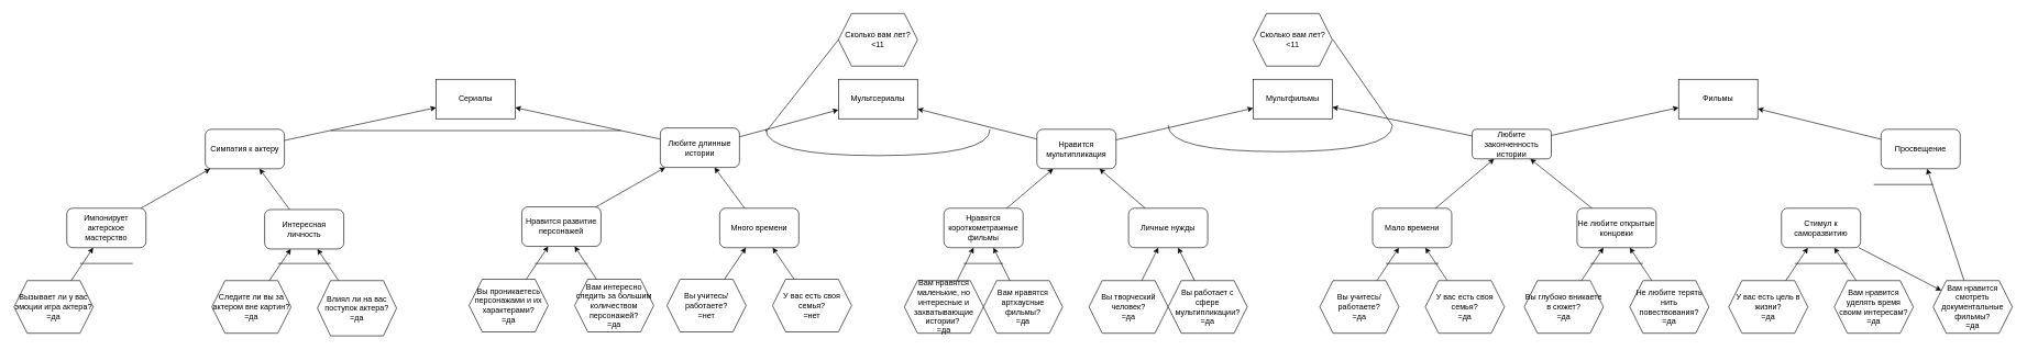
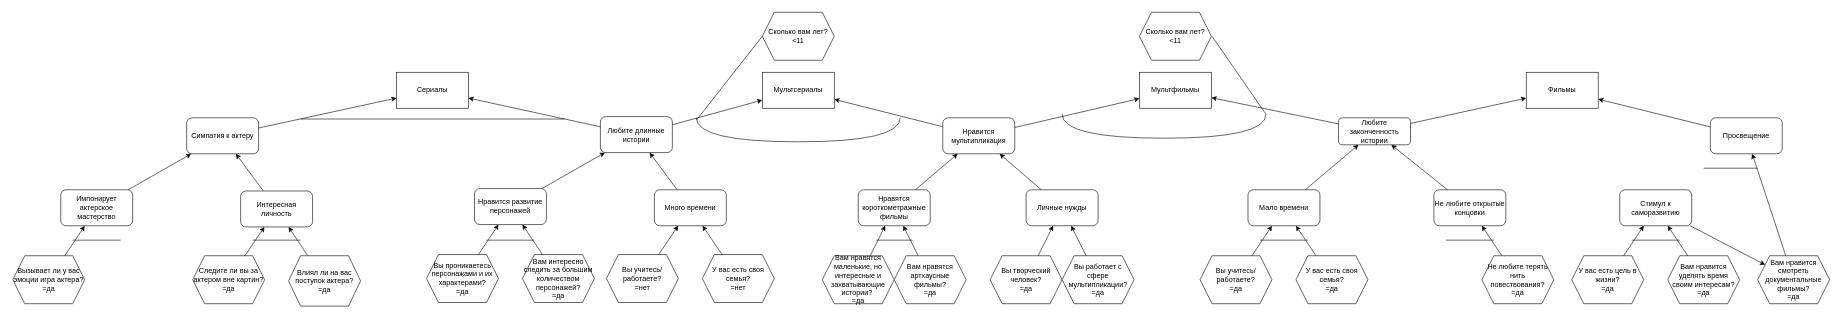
  <mxCell id="0" />
  <mxCell id="1" parent="0" />
  <mxCell id="2" value="Фильмы" style="rounded=0;whiteSpace=wrap;html=1;" parent="1" vertex="1"><mxGeometry x="2544" y="120" width="120" height="60" as="geometry" /></mxCell>
  <mxCell id="3" value="Мультфильмы" style="rounded=0;whiteSpace=wrap;html=1;" parent="1" vertex="1"><mxGeometry x="1899" y="120" width="120" height="60" as="geometry" /></mxCell>
  <mxCell id="4" value="Не любите открытые концовки" style="rounded=1;whiteSpace=wrap;html=1;" parent="1" vertex="1"><mxGeometry x="2390" y="316" width="120" height="60" as="geometry" /></mxCell>
  <mxCell id="5" value="Любите законченность истории" style="rounded=1;whiteSpace=wrap;html=1;" parent="1" vertex="1"><mxGeometry x="2231" y="196" width="120" height="45" as="geometry" /></mxCell>
  <mxCell id="6" value="Не любите терять нить повествования?&lt;br&gt;=да" style="shape=hexagon;perimeter=hexagonPerimeter2;whiteSpace=wrap;html=1;fixedSize=1;" parent="1" vertex="1"><mxGeometry x="2470" y="426" width="120" height="80" as="geometry" /></mxCell>
- <mxCell id="7" value="Вы глубоко вникаете в сюжет?&lt;br&gt;=да" style="shape=hexagon;perimeter=hexagonPerimeter2;whiteSpace=wrap;html=1;fixedSize=1;" parent="1" vertex="1"><mxGeometry x="2310" y="426" width="120" height="80" as="geometry" /></mxCell>
  <mxCell id="8" value="Мало времени" style="rounded=1;whiteSpace=wrap;html=1;" parent="1" vertex="1"><mxGeometry x="2080" y="316" width="120" height="60" as="geometry" /></mxCell>
  <mxCell id="9" value="У вас есть своя семья?&lt;br&gt;=да" style="shape=hexagon;perimeter=hexagonPerimeter2;whiteSpace=wrap;html=1;fixedSize=1;" parent="1" vertex="1"><mxGeometry x="2160" y="426" width="120" height="80" as="geometry" /></mxCell>
  <mxCell id="10" value="Вы учитесь/работаете?&lt;br&gt;=да" style="shape=hexagon;perimeter=hexagonPerimeter2;whiteSpace=wrap;html=1;fixedSize=1;" parent="1" vertex="1"><mxGeometry x="2000" y="426" width="120" height="80" as="geometry" /></mxCell>
  <mxCell id="11" value="Просвещение" style="rounded=1;whiteSpace=wrap;html=1;" parent="1" vertex="1"><mxGeometry x="2851" y="196" width="120" height="60" as="geometry" /></mxCell>
  <mxCell id="12" value="Вам нравится смотреть документальные фильмы?&lt;br&gt;=да" style="shape=hexagon;perimeter=hexagonPerimeter2;whiteSpace=wrap;html=1;fixedSize=1;" parent="1" vertex="1"><mxGeometry x="2930" y="426" width="120" height="80" as="geometry" /></mxCell>
  <mxCell id="13" value="Стимул к саморазвитию" style="rounded=1;whiteSpace=wrap;html=1;" parent="1" vertex="1"><mxGeometry x="2700" y="316" width="120" height="60" as="geometry" /></mxCell>
  <mxCell id="14" value="Вам нравится уделять время своим интересам?&lt;br&gt;=да" style="shape=hexagon;perimeter=hexagonPerimeter2;whiteSpace=wrap;html=1;fixedSize=1;" parent="1" vertex="1"><mxGeometry x="2780" y="426" width="120" height="80" as="geometry" /></mxCell>
  <mxCell id="15" value="У вас есть цель в жизни?&lt;br&gt;=да" style="shape=hexagon;perimeter=hexagonPerimeter2;whiteSpace=wrap;html=1;fixedSize=1;" parent="1" vertex="1"><mxGeometry x="2620" y="426" width="120" height="80" as="geometry" /></mxCell>
  <mxCell id="16" value="" style="endArrow=classic;html=1;rounded=0;" parent="1" source="8" target="5" edge="1"><mxGeometry width="50" height="50" relative="1" as="geometry"><mxPoint x="2650" y="46" as="sourcePoint" /><mxPoint x="2700" y="-4" as="targetPoint" /></mxGeometry></mxCell>
  <mxCell id="17" value="" style="endArrow=classic;html=1;rounded=0;" parent="1" source="4" target="5" edge="1"><mxGeometry width="50" height="50" relative="1" as="geometry"><mxPoint x="2650" y="46" as="sourcePoint" /><mxPoint x="2700" y="-4" as="targetPoint" /></mxGeometry></mxCell>
  <mxCell id="18" value="" style="endArrow=classic;html=1;rounded=0;" parent="1" source="13" target="12" edge="1"><mxGeometry width="50" height="50" relative="1" as="geometry"><mxPoint x="2660" y="46" as="sourcePoint" /><mxPoint x="2710" y="-4" as="targetPoint" /></mxGeometry></mxCell>
  <mxCell id="19" value="" style="endArrow=classic;html=1;rounded=0;" parent="1" source="10" target="8" edge="1"><mxGeometry width="50" height="50" relative="1" as="geometry"><mxPoint x="2650" y="46" as="sourcePoint" /><mxPoint x="2700" y="-4" as="targetPoint" /></mxGeometry></mxCell>
  <mxCell id="20" value="" style="endArrow=classic;html=1;rounded=0;" parent="1" source="9" target="8" edge="1"><mxGeometry width="50" height="50" relative="1" as="geometry"><mxPoint x="2650" y="46" as="sourcePoint" /><mxPoint x="2700" y="-4" as="targetPoint" /></mxGeometry></mxCell>
- <mxCell id="21" value="" style="endArrow=classic;html=1;rounded=0;" parent="1" source="7" target="4" edge="1"><mxGeometry width="50" height="50" relative="1" as="geometry"><mxPoint x="2650" y="46" as="sourcePoint" /><mxPoint x="2700" y="-4" as="targetPoint" /></mxGeometry></mxCell>
  <mxCell id="22" value="" style="endArrow=classic;html=1;rounded=0;" parent="1" source="6" target="4" edge="1"><mxGeometry width="50" height="50" relative="1" as="geometry"><mxPoint x="2650" y="46" as="sourcePoint" /><mxPoint x="2700" y="-4" as="targetPoint" /></mxGeometry></mxCell>
  <mxCell id="23" value="" style="endArrow=classic;html=1;rounded=0;" parent="1" source="15" target="13" edge="1"><mxGeometry width="50" height="50" relative="1" as="geometry"><mxPoint x="2660" y="46" as="sourcePoint" /><mxPoint x="2710" y="-4" as="targetPoint" /></mxGeometry></mxCell>
  <mxCell id="24" value="" style="endArrow=classic;html=1;rounded=0;" parent="1" source="14" target="13" edge="1"><mxGeometry width="50" height="50" relative="1" as="geometry"><mxPoint x="2660" y="46" as="sourcePoint" /><mxPoint x="2710" y="-4" as="targetPoint" /></mxGeometry></mxCell>
  <mxCell id="25" value="" style="endArrow=classic;html=1;rounded=0;" parent="1" source="12" target="11" edge="1"><mxGeometry width="50" height="50" relative="1" as="geometry"><mxPoint x="2660" y="46" as="sourcePoint" /><mxPoint x="2710" y="-4" as="targetPoint" /></mxGeometry></mxCell>
  <mxCell id="26" value="Нравится мультипликация" style="rounded=1;whiteSpace=wrap;html=1;" parent="1" vertex="1"><mxGeometry x="1571" y="196" width="120" height="60" as="geometry" /></mxCell>
  <mxCell id="27" value="Вы творческий человек?&lt;br&gt;=да" style="shape=hexagon;perimeter=hexagonPerimeter2;whiteSpace=wrap;html=1;fixedSize=1;" parent="1" vertex="1"><mxGeometry x="1650" y="426" width="120" height="80" as="geometry" /></mxCell>
  <mxCell id="28" value="&lt;font style=&quot;vertical-align: inherit;&quot;&gt;&lt;font style=&quot;vertical-align: inherit;&quot;&gt;Нравятся короткометражные фильмы&lt;/font&gt;&lt;/font&gt;" style="rounded=1;whiteSpace=wrap;html=1;" parent="1" vertex="1"><mxGeometry x="1430" y="316" width="120" height="60" as="geometry" /></mxCell>
  <mxCell id="29" value="&lt;font style=&quot;vertical-align: inherit;&quot;&gt;&lt;font style=&quot;vertical-align: inherit;&quot;&gt;Вам нравятся артхаусные фильмы? &lt;/font&gt;&lt;/font&gt;&lt;br&gt;=да" style="shape=hexagon;perimeter=hexagonPerimeter2;whiteSpace=wrap;html=1;fixedSize=1;" parent="1" vertex="1"><mxGeometry x="1490" y="426" width="120" height="80" as="geometry" /></mxCell>
  <mxCell id="30" value="&lt;font style=&quot;vertical-align: inherit;&quot;&gt;&lt;font style=&quot;vertical-align: inherit;&quot;&gt;Вам нравятся маленькие, но интересные и захватывающие истории?&amp;nbsp;&lt;/font&gt;&lt;/font&gt;&lt;br&gt;=да" style="shape=hexagon;perimeter=hexagonPerimeter2;whiteSpace=wrap;html=1;fixedSize=1;" parent="1" vertex="1"><mxGeometry x="1370" y="426" width="120" height="80" as="geometry" /></mxCell>
  <mxCell id="31" value="&lt;font style=&quot;vertical-align: inherit;&quot;&gt;&lt;font style=&quot;vertical-align: inherit;&quot;&gt;Личные нужды&lt;/font&gt;&lt;/font&gt;" style="rounded=1;whiteSpace=wrap;html=1;" parent="1" vertex="1"><mxGeometry x="1710" y="316" width="120" height="60" as="geometry" /></mxCell>
  <mxCell id="32" value="Вы работает с сфере мультипликации?&lt;br&gt;=да" style="shape=hexagon;perimeter=hexagonPerimeter2;whiteSpace=wrap;html=1;fixedSize=1;" parent="1" vertex="1"><mxGeometry x="1770" y="426" width="120" height="80" as="geometry" /></mxCell>
  <mxCell id="33" value="" style="endArrow=classic;html=1;rounded=0;" parent="1" source="30" target="28" edge="1"><mxGeometry width="50" height="50" relative="1" as="geometry"><mxPoint x="1510" y="116.59" as="sourcePoint" /><mxPoint x="1560" y="66.59" as="targetPoint" /></mxGeometry></mxCell>
  <mxCell id="34" value="" style="endArrow=classic;html=1;rounded=0;" parent="1" source="28" target="26" edge="1"><mxGeometry width="50" height="50" relative="1" as="geometry"><mxPoint x="1500" y="116.59" as="sourcePoint" /><mxPoint x="1550" y="66.59" as="targetPoint" /></mxGeometry></mxCell>
  <mxCell id="35" value="" style="endArrow=classic;html=1;rounded=0;" parent="1" source="31" target="26" edge="1"><mxGeometry width="50" height="50" relative="1" as="geometry"><mxPoint x="1500" y="116.59" as="sourcePoint" /><mxPoint x="1550" y="66.59" as="targetPoint" /></mxGeometry></mxCell>
  <mxCell id="36" value="" style="endArrow=classic;html=1;rounded=0;" parent="1" source="29" target="28" edge="1"><mxGeometry width="50" height="50" relative="1" as="geometry"><mxPoint x="1510" y="116.59" as="sourcePoint" /><mxPoint x="1560" y="66.59" as="targetPoint" /></mxGeometry></mxCell>
  <mxCell id="37" value="" style="endArrow=classic;html=1;rounded=0;" parent="1" source="27" target="31" edge="1"><mxGeometry width="50" height="50" relative="1" as="geometry"><mxPoint x="1490" y="116.59" as="sourcePoint" /><mxPoint x="1540" y="66.59" as="targetPoint" /></mxGeometry></mxCell>
  <mxCell id="38" value="" style="endArrow=classic;html=1;rounded=0;" parent="1" source="32" target="31" edge="1"><mxGeometry width="50" height="50" relative="1" as="geometry"><mxPoint x="1490" y="116.59" as="sourcePoint" /><mxPoint x="1540" y="66.59" as="targetPoint" /></mxGeometry></mxCell>
  <mxCell id="39" value="" style="endArrow=classic;html=1;rounded=0;" parent="1" source="26" target="3" edge="1"><mxGeometry width="50" height="50" relative="1" as="geometry"><mxPoint x="2140" y="510" as="sourcePoint" /><mxPoint x="2190" y="460" as="targetPoint" /></mxGeometry></mxCell>
  <mxCell id="40" value="" style="endArrow=classic;html=1;rounded=0;" parent="1" source="5" target="3" edge="1"><mxGeometry width="50" height="50" relative="1" as="geometry"><mxPoint x="2140" y="510" as="sourcePoint" /><mxPoint x="2190" y="460" as="targetPoint" /></mxGeometry></mxCell>
  <mxCell id="41" value="" style="endArrow=classic;html=1;rounded=0;" parent="1" source="5" target="2" edge="1"><mxGeometry width="50" height="50" relative="1" as="geometry"><mxPoint x="2140" y="510" as="sourcePoint" /><mxPoint x="2190" y="460" as="targetPoint" /></mxGeometry></mxCell>
  <mxCell id="42" value="" style="endArrow=classic;html=1;rounded=0;" parent="1" source="11" target="2" edge="1"><mxGeometry width="50" height="50" relative="1" as="geometry"><mxPoint x="2120" y="510" as="sourcePoint" /><mxPoint x="2170" y="460" as="targetPoint" /></mxGeometry></mxCell>
  <mxCell id="43" value="" style="endArrow=none;html=1;rounded=0;curved=1;edgeStyle=orthogonalEdgeStyle;" parent="1" edge="1"><mxGeometry width="50" height="50" relative="1" as="geometry"><mxPoint x="1770" y="190" as="sourcePoint" /><mxPoint x="2110" y="190" as="targetPoint" /><Array as="points"><mxPoint x="1770" y="230" /><mxPoint x="2110" y="230" /></Array></mxGeometry></mxCell>
  <mxCell id="44" value="Любите длинные истории" style="rounded=1;whiteSpace=wrap;html=1;" parent="1" vertex="1"><mxGeometry x="1000" y="194" width="120" height="60" as="geometry" /></mxCell>
  <mxCell id="45" value="Много времени" style="rounded=1;whiteSpace=wrap;html=1;" parent="1" vertex="1"><mxGeometry x="1090" y="316" width="120" height="60" as="geometry" /></mxCell>
  <mxCell id="46" value="&lt;font style=&quot;vertical-align: inherit;&quot;&gt;&lt;font style=&quot;vertical-align: inherit;&quot;&gt;У вас есть своя семья? &lt;/font&gt;&lt;/font&gt;&lt;br&gt;=нет" style="shape=hexagon;perimeter=hexagonPerimeter2;whiteSpace=wrap;html=1;fixedSize=1;" parent="1" vertex="1"><mxGeometry x="1170" y="424" width="120" height="80" as="geometry" /></mxCell>
  <mxCell id="47" value="&lt;font style=&quot;vertical-align: inherit;&quot;&gt;&lt;font style=&quot;vertical-align: inherit;&quot;&gt;Вы учитесь/работаете? &lt;/font&gt;&lt;/font&gt;&lt;br&gt;=нет" style="shape=hexagon;perimeter=hexagonPerimeter2;whiteSpace=wrap;html=1;fixedSize=1;" parent="1" vertex="1"><mxGeometry x="1010" y="424" width="120" height="80" as="geometry" /></mxCell>
  <mxCell id="48" value="" style="endArrow=classic;html=1;rounded=0;curved=1;" parent="1" source="47" target="45" edge="1"><mxGeometry width="50" height="50" relative="1" as="geometry"><mxPoint x="1520" y="560" as="sourcePoint" /><mxPoint x="1570" y="510" as="targetPoint" /></mxGeometry></mxCell>
  <mxCell id="49" value="" style="endArrow=classic;html=1;rounded=0;curved=1;" parent="1" source="46" target="45" edge="1"><mxGeometry width="50" height="50" relative="1" as="geometry"><mxPoint x="1520" y="560" as="sourcePoint" /><mxPoint x="1570" y="510" as="targetPoint" /></mxGeometry></mxCell>
  <mxCell id="50" value="" style="endArrow=classic;html=1;rounded=0;curved=1;" parent="1" source="45" target="44" edge="1"><mxGeometry width="50" height="50" relative="1" as="geometry"><mxPoint x="1520" y="560" as="sourcePoint" /><mxPoint x="1570" y="510" as="targetPoint" /></mxGeometry></mxCell>
  <mxCell id="51" value="Мультсериалы" style="rounded=0;whiteSpace=wrap;html=1;" parent="1" vertex="1"><mxGeometry x="1270" y="120" width="120" height="60" as="geometry" /></mxCell>
  <mxCell id="52" value="" style="endArrow=classic;html=1;rounded=0;curved=1;" parent="1" source="44" target="51" edge="1"><mxGeometry width="50" height="50" relative="1" as="geometry"><mxPoint x="1520" y="560" as="sourcePoint" /><mxPoint x="1570" y="510" as="targetPoint" /></mxGeometry></mxCell>
  <mxCell id="53" value="" style="endArrow=classic;html=1;rounded=0;curved=1;" parent="1" source="26" target="51" edge="1"><mxGeometry width="50" height="50" relative="1" as="geometry"><mxPoint x="1520" y="560" as="sourcePoint" /><mxPoint x="1570" y="510" as="targetPoint" /></mxGeometry></mxCell>
  <mxCell id="54" value="" style="endArrow=none;html=1;rounded=0;curved=1;edgeStyle=orthogonalEdgeStyle;" parent="1" edge="1"><mxGeometry width="50" height="50" relative="1" as="geometry"><mxPoint x="1160" y="196" as="sourcePoint" /><mxPoint x="1500" y="196" as="targetPoint" /><Array as="points"><mxPoint x="1160" y="236" /><mxPoint x="1500" y="236" /></Array></mxGeometry></mxCell>
  <mxCell id="55" value="&lt;font style=&quot;vertical-align: inherit;&quot;&gt;&lt;font style=&quot;vertical-align: inherit;&quot;&gt;&lt;font style=&quot;vertical-align: inherit;&quot;&gt;&lt;font style=&quot;vertical-align: inherit;&quot;&gt;Нравится развитие персонажей&lt;/font&gt;&lt;/font&gt;&lt;/font&gt;&lt;/font&gt;" style="rounded=1;whiteSpace=wrap;html=1;" parent="1" vertex="1"><mxGeometry x="790" y="314" width="120" height="60" as="geometry" /></mxCell>
  <mxCell id="56" value="Вам интересно следить за большим количеством персонажей?&lt;br&gt;=да" style="shape=hexagon;perimeter=hexagonPerimeter2;whiteSpace=wrap;html=1;fixedSize=1;" parent="1" vertex="1"><mxGeometry x="870" y="424" width="120" height="80" as="geometry" /></mxCell>
  <mxCell id="57" value="Вы проникаетесь персонажами и их характерами?&lt;br&gt;=да" style="shape=hexagon;perimeter=hexagonPerimeter2;whiteSpace=wrap;html=1;fixedSize=1;" parent="1" vertex="1"><mxGeometry x="710" y="424" width="120" height="80" as="geometry" /></mxCell>
  <mxCell id="58" value="" style="endArrow=classic;html=1;rounded=0;curved=1;" parent="1" source="57" target="55" edge="1"><mxGeometry width="50" height="50" relative="1" as="geometry"><mxPoint x="1560" y="540" as="sourcePoint" /><mxPoint x="1610" y="490" as="targetPoint" /></mxGeometry></mxCell>
  <mxCell id="59" value="" style="endArrow=classic;html=1;rounded=0;curved=1;" parent="1" source="56" target="55" edge="1"><mxGeometry width="50" height="50" relative="1" as="geometry"><mxPoint x="1560" y="540" as="sourcePoint" /><mxPoint x="1610" y="490" as="targetPoint" /></mxGeometry></mxCell>
  <mxCell id="60" value="" style="endArrow=classic;html=1;rounded=0;curved=1;" parent="1" source="55" target="44" edge="1"><mxGeometry width="50" height="50" relative="1" as="geometry"><mxPoint x="1520" y="540" as="sourcePoint" /><mxPoint x="1570" y="490" as="targetPoint" /></mxGeometry></mxCell>
  <mxCell id="61" value="Сериалы" style="rounded=0;whiteSpace=wrap;html=1;" parent="1" vertex="1"><mxGeometry x="660" y="120" width="120" height="60" as="geometry" /></mxCell>
  <mxCell id="62" value="Симпатия к актеру" style="rounded=1;whiteSpace=wrap;html=1;" parent="1" vertex="1"><mxGeometry x="310" y="196" width="120" height="60" as="geometry" /></mxCell>
  <mxCell id="63" value="Интересная личность" style="rounded=1;whiteSpace=wrap;html=1;" parent="1" vertex="1"><mxGeometry x="400" y="318" width="120" height="60" as="geometry" /></mxCell>
  <mxCell id="64" value="Влиял ли на вас поступок актера?&lt;br&gt;=да" style="shape=hexagon;perimeter=hexagonPerimeter2;whiteSpace=wrap;html=1;fixedSize=1;" parent="1" vertex="1"><mxGeometry x="480" y="426" width="120" height="84" as="geometry" /></mxCell>
  <mxCell id="65" value="Следите ли вы за актером вне картин?&lt;br&gt;=да" style="shape=hexagon;perimeter=hexagonPerimeter2;whiteSpace=wrap;html=1;fixedSize=1;" parent="1" vertex="1"><mxGeometry x="320" y="426" width="120" height="80" as="geometry" /></mxCell>
  <mxCell id="66" value="" style="endArrow=classic;html=1;rounded=0;curved=1;" parent="1" source="65" target="63" edge="1"><mxGeometry width="50" height="50" relative="1" as="geometry"><mxPoint x="830" y="562" as="sourcePoint" /><mxPoint x="880" y="512" as="targetPoint" /></mxGeometry></mxCell>
  <mxCell id="67" value="" style="endArrow=classic;html=1;rounded=0;curved=1;" parent="1" source="64" target="63" edge="1"><mxGeometry width="50" height="50" relative="1" as="geometry"><mxPoint x="830" y="562" as="sourcePoint" /><mxPoint x="880" y="512" as="targetPoint" /></mxGeometry></mxCell>
  <mxCell id="68" value="" style="endArrow=classic;html=1;rounded=0;curved=1;" parent="1" source="63" target="62" edge="1"><mxGeometry width="50" height="50" relative="1" as="geometry"><mxPoint x="830" y="562" as="sourcePoint" /><mxPoint x="880" y="512" as="targetPoint" /></mxGeometry></mxCell>
  <mxCell id="69" value="Импонирует актерское мастерство" style="rounded=1;whiteSpace=wrap;html=1;" parent="1" vertex="1"><mxGeometry x="100" y="316" width="120" height="60" as="geometry" /></mxCell>
  <mxCell id="70" value="Вызывает ли у вас эмоции игра актера?=да" style="shape=hexagon;perimeter=hexagonPerimeter2;whiteSpace=wrap;html=1;fixedSize=1;" parent="1" vertex="1"><mxGeometry x="20" y="426" width="120" height="80" as="geometry" /></mxCell>
  <mxCell id="71" value="" style="endArrow=classic;html=1;rounded=0;curved=1;" parent="1" source="70" target="69" edge="1"><mxGeometry width="50" height="50" relative="1" as="geometry"><mxPoint x="870" y="542" as="sourcePoint" /><mxPoint x="920" y="492" as="targetPoint" /></mxGeometry></mxCell>
  <mxCell id="72" value="" style="endArrow=classic;html=1;rounded=0;curved=1;" parent="1" source="69" target="62" edge="1"><mxGeometry width="50" height="50" relative="1" as="geometry"><mxPoint x="830" y="542" as="sourcePoint" /><mxPoint x="880" y="492" as="targetPoint" /></mxGeometry></mxCell>
  <mxCell id="73" value="" style="endArrow=classic;html=1;rounded=0;curved=1;" parent="1" source="44" target="61" edge="1"><mxGeometry width="50" height="50" relative="1" as="geometry"><mxPoint x="720" y="230" as="sourcePoint" /><mxPoint x="770" y="180" as="targetPoint" /></mxGeometry></mxCell>
  <mxCell id="74" value="" style="endArrow=classic;html=1;rounded=0;curved=1;" parent="1" source="62" target="61" edge="1"><mxGeometry width="50" height="50" relative="1" as="geometry"><mxPoint x="720" y="230" as="sourcePoint" /><mxPoint x="770" y="180" as="targetPoint" /></mxGeometry></mxCell>
  <mxCell id="75" value="" style="endArrow=none;html=1;rounded=0;" parent="1" edge="1"><mxGeometry width="50" height="50" relative="1" as="geometry"><mxPoint x="120" y="400" as="sourcePoint" /><mxPoint x="200" y="400" as="targetPoint" /></mxGeometry></mxCell>
  <mxCell id="76" value="" style="endArrow=none;html=1;rounded=0;" parent="1" edge="1"><mxGeometry width="50" height="50" relative="1" as="geometry"><mxPoint x="420" y="400" as="sourcePoint" /><mxPoint x="500" y="400" as="targetPoint" /></mxGeometry></mxCell>
  <mxCell id="77" value="" style="endArrow=none;html=1;rounded=0;" parent="1" edge="1"><mxGeometry width="50" height="50" relative="1" as="geometry"><mxPoint x="810" y="400" as="sourcePoint" /><mxPoint x="890" y="400" as="targetPoint" /></mxGeometry></mxCell>
  <mxCell id="78" value="" style="endArrow=none;html=1;rounded=0;" parent="1" edge="1"><mxGeometry width="50" height="50" relative="1" as="geometry"><mxPoint x="1460" y="400" as="sourcePoint" /><mxPoint x="1520" y="400" as="targetPoint" /></mxGeometry></mxCell>
  <mxCell id="79" value="" style="endArrow=none;html=1;rounded=0;" parent="1" edge="1"><mxGeometry width="50" height="50" relative="1" as="geometry"><mxPoint x="2410" y="400" as="sourcePoint" /><mxPoint x="2490" y="400" as="targetPoint" /></mxGeometry></mxCell>
  <mxCell id="80" value="" style="endArrow=none;html=1;rounded=0;" parent="1" edge="1"><mxGeometry width="50" height="50" relative="1" as="geometry"><mxPoint x="2100" y="400" as="sourcePoint" /><mxPoint x="2180" y="400" as="targetPoint" /></mxGeometry></mxCell>
  <mxCell id="81" value="" style="endArrow=none;html=1;rounded=0;" parent="1" edge="1"><mxGeometry width="50" height="50" relative="1" as="geometry"><mxPoint x="2720" y="400" as="sourcePoint" /><mxPoint x="2800" y="400" as="targetPoint" /></mxGeometry></mxCell>
  <mxCell id="82" value="" style="endArrow=none;html=1;rounded=0;" parent="1" edge="1"><mxGeometry width="50" height="50" relative="1" as="geometry"><mxPoint x="2840" y="280" as="sourcePoint" /><mxPoint x="2930" y="280" as="targetPoint" /></mxGeometry></mxCell>
  <mxCell id="83" value="Сколько вам лет?&lt;br&gt;&amp;lt;11" style="shape=hexagon;perimeter=hexagonPerimeter2;whiteSpace=wrap;html=1;fixedSize=1;" parent="1" vertex="1"><mxGeometry x="1899" y="20" width="120" height="80" as="geometry" /></mxCell>
  <mxCell id="84" value="" style="endArrow=none;html=1;rounded=0;" parent="1" edge="1"><mxGeometry width="50" height="50" relative="1" as="geometry"><mxPoint x="2110" y="190" as="sourcePoint" /><mxPoint x="2020" y="60" as="targetPoint" /></mxGeometry></mxCell>
  <mxCell id="85" value="Сколько вам лет?&lt;br&gt;&amp;lt;11" style="shape=hexagon;perimeter=hexagonPerimeter2;whiteSpace=wrap;html=1;fixedSize=1;" parent="1" vertex="1"><mxGeometry x="1270" y="20" width="120" height="80" as="geometry" /></mxCell>
  <mxCell id="86" value="" style="endArrow=none;html=1;rounded=0;exitX=0;exitY=0.5;exitDx=0;exitDy=0;" parent="1" source="85" edge="1"><mxGeometry width="50" height="50" relative="1" as="geometry"><mxPoint x="1660" y="140" as="sourcePoint" /><mxPoint x="1160" y="200" as="targetPoint" /></mxGeometry></mxCell>
  <mxCell id="87" value="" style="endArrow=none;html=1;rounded=0;" parent="1" edge="1"><mxGeometry width="50" height="50" relative="1" as="geometry"><mxPoint x="500" y="198" as="sourcePoint" /><mxPoint x="940" y="198" as="targetPoint" /></mxGeometry></mxCell>
